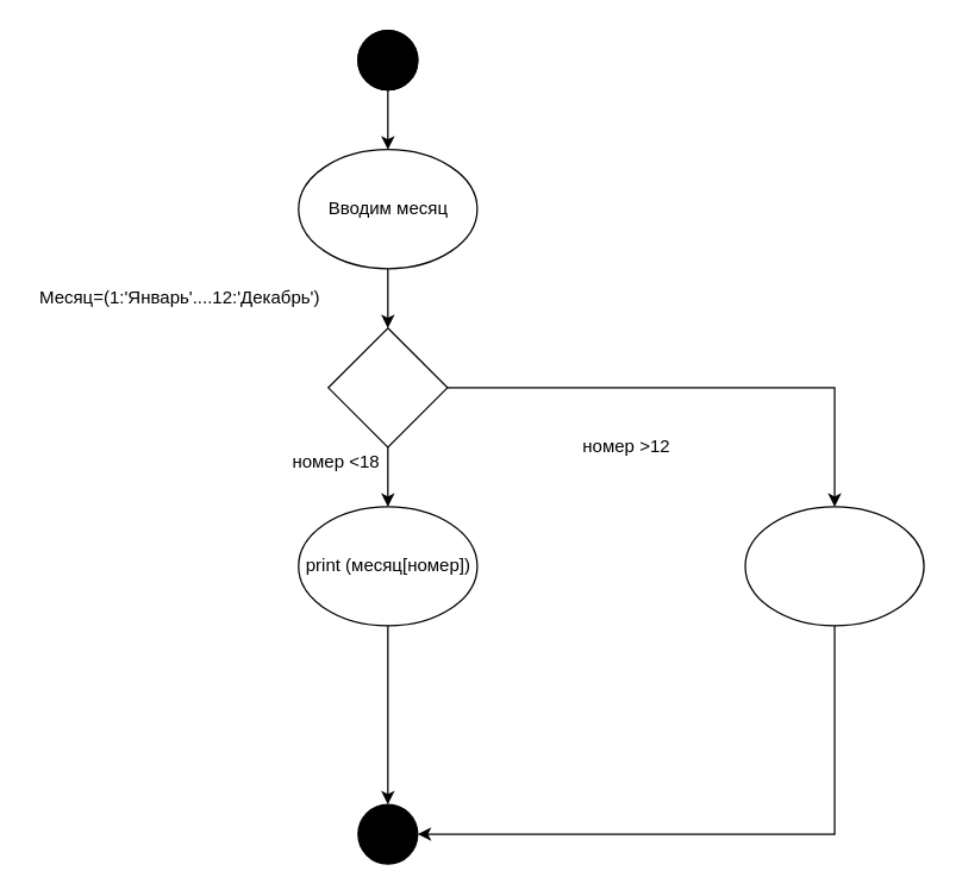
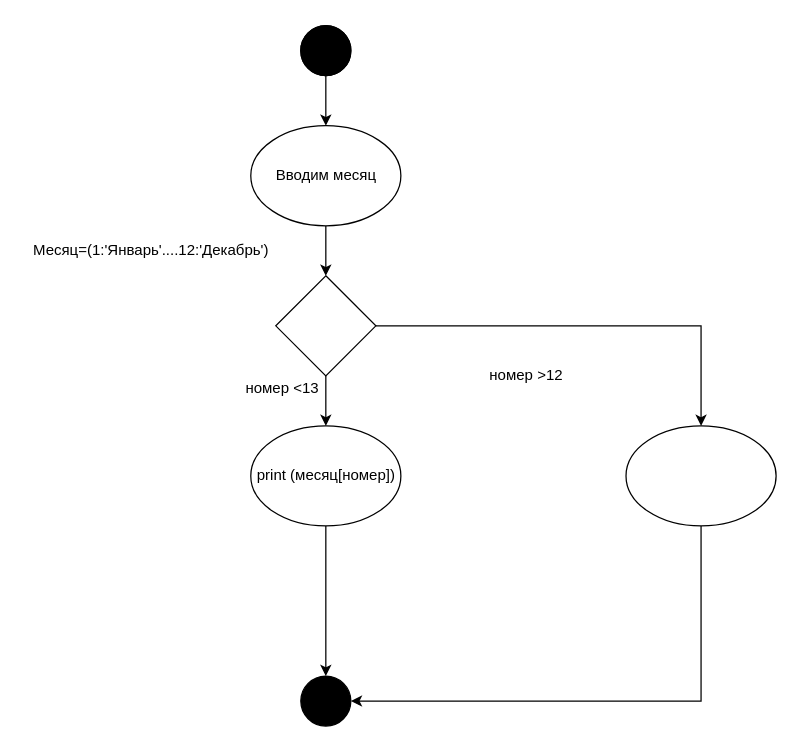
  <mxCell id="0" />
  <mxCell id="1" parent="0" />
  <mxCell id="2" value="" style="ellipse;whiteSpace=wrap;html=1;aspect=fixed;fillColor=#000000;" vertex="1" parent="1"><mxGeometry x="240" y="20" width="40" height="40" as="geometry" /></mxCell>
  <mxCell id="3" style="edgeStyle=orthogonalEdgeStyle;rounded=0;orthogonalLoop=1;jettySize=auto;html=1;exitX=1;exitY=0.5;exitDx=0;exitDy=0;" edge="1" parent="1" source="5" target="9"><mxGeometry relative="1" as="geometry" /></mxCell>
  <mxCell id="4" style="edgeStyle=orthogonalEdgeStyle;rounded=0;orthogonalLoop=1;jettySize=auto;html=1;exitX=0.5;exitY=1;exitDx=0;exitDy=0;entryX=0.5;entryY=0;entryDx=0;entryDy=0;" edge="1" parent="1" source="5" target="11"><mxGeometry relative="1" as="geometry" /></mxCell>
  <mxCell id="5" value="" style="rhombus;whiteSpace=wrap;html=1;fillColor=#FFFFFF;" vertex="1" parent="1"><mxGeometry x="220" y="220" width="80" height="80" as="geometry" /></mxCell>
  <mxCell id="6" style="edgeStyle=orthogonalEdgeStyle;rounded=0;orthogonalLoop=1;jettySize=auto;html=1;exitX=0.5;exitY=1;exitDx=0;exitDy=0;entryX=0.5;entryY=0;entryDx=0;entryDy=0;" edge="1" parent="1" source="7" target="5"><mxGeometry relative="1" as="geometry" /></mxCell>
  <mxCell id="7" value="" style="ellipse;whiteSpace=wrap;html=1;fillColor=#FFFFFF;" vertex="1" parent="1"><mxGeometry x="200" y="100" width="120" height="80" as="geometry" /></mxCell>
  <mxCell id="8" style="edgeStyle=orthogonalEdgeStyle;rounded=0;orthogonalLoop=1;jettySize=auto;html=1;exitX=0.5;exitY=1;exitDx=0;exitDy=0;entryX=1;entryY=0.5;entryDx=0;entryDy=0;" edge="1" parent="1" source="9" target="14"><mxGeometry relative="1" as="geometry" /></mxCell>
  <mxCell id="9" value="" style="ellipse;whiteSpace=wrap;html=1;fillColor=#FFFFFF;" vertex="1" parent="1"><mxGeometry x="500" y="340" width="120" height="80" as="geometry" /></mxCell>
  <mxCell id="10" style="edgeStyle=orthogonalEdgeStyle;rounded=0;orthogonalLoop=1;jettySize=auto;html=1;exitX=0.5;exitY=1;exitDx=0;exitDy=0;" edge="1" parent="1" source="11" target="14"><mxGeometry relative="1" as="geometry" /></mxCell>
  <mxCell id="11" value="" style="ellipse;whiteSpace=wrap;html=1;fillColor=#FFFFFF;" vertex="1" parent="1"><mxGeometry x="200" y="340" width="120" height="80" as="geometry" /></mxCell>
  <mxCell id="12" style="edgeStyle=orthogonalEdgeStyle;rounded=0;orthogonalLoop=1;jettySize=auto;html=1;exitX=0.5;exitY=1;exitDx=0;exitDy=0;" edge="1" parent="1" source="13" target="7"><mxGeometry relative="1" as="geometry" /></mxCell>
  <mxCell id="13" value="" style="ellipse;whiteSpace=wrap;html=1;aspect=fixed;fillColor=#000000;" vertex="1" parent="1"><mxGeometry x="240" y="20" width="40" height="40" as="geometry" /></mxCell>
  <mxCell id="14" value="" style="ellipse;whiteSpace=wrap;html=1;aspect=fixed;fillColor=#000000;" vertex="1" parent="1"><mxGeometry x="240" y="540" width="40" height="40" as="geometry" /></mxCell>
  <mxCell id="15" value="Вводим месяц" style="text;html=1;resizable=0;autosize=1;align=center;verticalAlign=middle;points=[];fillColor=none;strokeColor=none;rounded=0;" vertex="1" parent="1"><mxGeometry x="210" y="130" width="100" height="20" as="geometry" /></mxCell>
  <mxCell id="16" value="номер &amp;gt;12" style="text;html=1;resizable=0;autosize=1;align=center;verticalAlign=middle;points=[];fillColor=none;strokeColor=none;rounded=0;" vertex="1" parent="1"><mxGeometry x="385" y="290" width="70" height="20" as="geometry" /></mxCell>
- <mxCell id="17" value="номер &amp;lt;18" style="text;html=1;resizable=0;autosize=1;align=center;verticalAlign=middle;points=[];fillColor=none;strokeColor=none;rounded=0;" vertex="1" parent="1"><mxGeometry x="190" y="300" width="70" height="20" as="geometry" /></mxCell>
+ <mxCell id="17" value="номер &amp;lt;13" style="text;html=1;resizable=0;autosize=1;align=center;verticalAlign=middle;points=[];fillColor=none;strokeColor=none;rounded=0;" vertex="1" parent="1"><mxGeometry x="190" y="300" width="70" height="20" as="geometry" /></mxCell>
  <mxCell id="18" value="Месяц=(1:'Январь'....12:'Декабрь')" style="text;html=1;resizable=0;autosize=1;align=center;verticalAlign=middle;points=[];fillColor=none;strokeColor=none;rounded=0;" vertex="1" parent="1"><mxGeometry x="20" y="190" width="200" height="20" as="geometry" /></mxCell>
  <mxCell id="19" value="print (месяц[номер])" style="text;html=1;resizable=0;autosize=1;align=center;verticalAlign=middle;points=[];fillColor=none;strokeColor=none;rounded=0;" vertex="1" parent="1"><mxGeometry x="195" y="370" width="130" height="20" as="geometry" /></mxCell>
